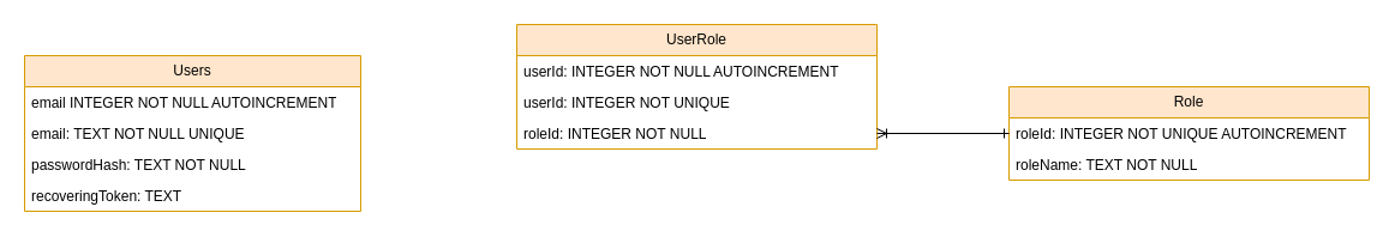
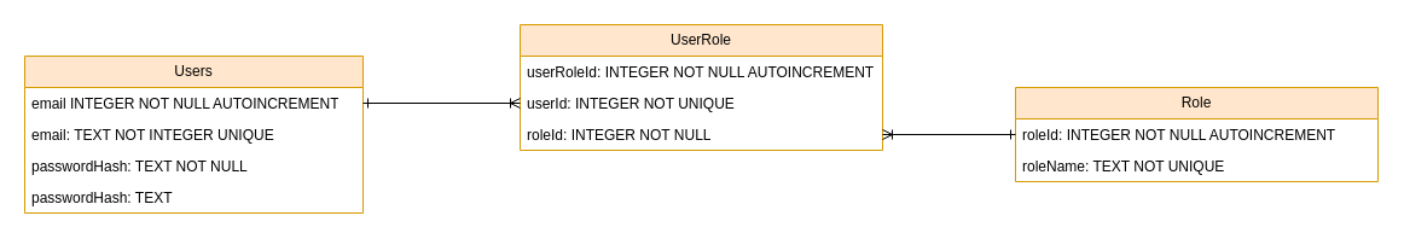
  <mxCell id="0" />
  <mxCell id="1" parent="0" />
  <mxCell id="2" value="Users" style="swimlane;fontStyle=0;childLayout=stackLayout;horizontal=1;startSize=26;fillColor=#ffe6cc;horizontalStack=0;resizeParent=1;resizeParentMax=0;resizeLast=0;collapsible=1;marginBottom=0;whiteSpace=wrap;html=1;strokeColor=#d79b00;" parent="1" vertex="1"><mxGeometry x="20" y="46" width="280" height="130" as="geometry" /></mxCell>
  <mxCell id="3" value="email INTEGER NOT NULL AUTOINCREMENT" style="text;strokeColor=none;fillColor=none;align=left;verticalAlign=top;spacingLeft=4;spacingRight=4;overflow=hidden;rotatable=0;points=[[0,0.5],[1,0.5]];portConstraint=eastwest;whiteSpace=wrap;html=1;" parent="2" vertex="1"><mxGeometry y="26" width="280" height="26" as="geometry" /></mxCell>
- <mxCell id="4" value="email: TEXT NOT NULL UNIQUE" style="text;strokeColor=none;fillColor=none;align=left;verticalAlign=top;spacingLeft=4;spacingRight=4;overflow=hidden;rotatable=0;points=[[0,0.5],[1,0.5]];portConstraint=eastwest;whiteSpace=wrap;html=1;" parent="2" vertex="1"><mxGeometry y="52" width="280" height="26" as="geometry" /></mxCell>
+ <mxCell id="4" value="email: TEXT NOT INTEGER UNIQUE" style="text;strokeColor=none;fillColor=none;align=left;verticalAlign=top;spacingLeft=4;spacingRight=4;overflow=hidden;rotatable=0;points=[[0,0.5],[1,0.5]];portConstraint=eastwest;whiteSpace=wrap;html=1;" parent="2" vertex="1"><mxGeometry y="52" width="280" height="26" as="geometry" /></mxCell>
  <mxCell id="5" value="passwordHash: TEXT NOT NULL" style="text;strokeColor=none;fillColor=none;align=left;verticalAlign=top;spacingLeft=4;spacingRight=4;overflow=hidden;rotatable=0;points=[[0,0.5],[1,0.5]];portConstraint=eastwest;whiteSpace=wrap;html=1;" parent="2" vertex="1"><mxGeometry y="78" width="280" height="26" as="geometry" /></mxCell>
- <mxCell id="6" value="recoveringToken: TEXT" style="text;strokeColor=none;fillColor=none;align=left;verticalAlign=top;spacingLeft=4;spacingRight=4;overflow=hidden;rotatable=0;points=[[0,0.5],[1,0.5]];portConstraint=eastwest;whiteSpace=wrap;html=1;" parent="2" vertex="1"><mxGeometry y="104" width="280" height="26" as="geometry" /></mxCell>
+ <mxCell id="6" value="passwordHash: TEXT" style="text;strokeColor=none;fillColor=none;align=left;verticalAlign=top;spacingLeft=4;spacingRight=4;overflow=hidden;rotatable=0;points=[[0,0.5],[1,0.5]];portConstraint=eastwest;whiteSpace=wrap;html=1;" parent="2" vertex="1"><mxGeometry y="104" width="280" height="26" as="geometry" /></mxCell>
  <mxCell id="7" value="UserRole" style="swimlane;fontStyle=0;childLayout=stackLayout;horizontal=1;startSize=26;fillColor=#ffe6cc;horizontalStack=0;resizeParent=1;resizeParentMax=0;resizeLast=0;collapsible=1;marginBottom=0;whiteSpace=wrap;html=1;strokeColor=#d79b00;" parent="1" vertex="1"><mxGeometry x="430" y="20" width="300" height="104" as="geometry" /></mxCell>
- <mxCell id="8" value="userId: INTEGER NOT NULL AUTOINCREMENT" style="text;strokeColor=none;fillColor=none;align=left;verticalAlign=top;spacingLeft=4;spacingRight=4;overflow=hidden;rotatable=0;points=[[0,0.5],[1,0.5]];portConstraint=eastwest;whiteSpace=wrap;html=1;" parent="7" vertex="1"><mxGeometry y="26" width="300" height="26" as="geometry" /></mxCell>
+ <mxCell id="8" value="userRoleId: INTEGER NOT NULL AUTOINCREMENT" style="text;strokeColor=none;fillColor=none;align=left;verticalAlign=top;spacingLeft=4;spacingRight=4;overflow=hidden;rotatable=0;points=[[0,0.5],[1,0.5]];portConstraint=eastwest;whiteSpace=wrap;html=1;" parent="7" vertex="1"><mxGeometry y="26" width="300" height="26" as="geometry" /></mxCell>
  <mxCell id="9" value="userId: INTEGER NOT UNIQUE" style="text;strokeColor=none;fillColor=none;align=left;verticalAlign=top;spacingLeft=4;spacingRight=4;overflow=hidden;rotatable=0;points=[[0,0.5],[1,0.5]];portConstraint=eastwest;whiteSpace=wrap;html=1;" parent="7" vertex="1"><mxGeometry y="52" width="300" height="26" as="geometry" /></mxCell>
  <mxCell id="10" value="roleId: INTEGER NOT NULL" style="text;strokeColor=none;fillColor=none;align=left;verticalAlign=top;spacingLeft=4;spacingRight=4;overflow=hidden;rotatable=0;points=[[0,0.5],[1,0.5]];portConstraint=eastwest;whiteSpace=wrap;html=1;" parent="7" vertex="1"><mxGeometry y="78" width="300" height="26" as="geometry" /></mxCell>
+ <mxCell id="11" value="" style="endArrow=ERoneToMany;html=1;rounded=0;exitX=1;exitY=0.5;exitDx=0;exitDy=0;startArrow=ERone;startFill=0;endFill=0;entryX=0;entryY=0.5;entryDx=0;entryDy=0;" parent="1" source="3" target="9" edge="1"><mxGeometry width="50" height="50" relative="1" as="geometry"><mxPoint x="280" y="90" as="sourcePoint" /><mxPoint x="420" y="70" as="targetPoint" /><Array as="points" /></mxGeometry></mxCell>
  <mxCell id="12" value="Role" style="swimlane;fontStyle=0;childLayout=stackLayout;horizontal=1;startSize=26;fillColor=#ffe6cc;horizontalStack=0;resizeParent=1;resizeParentMax=0;resizeLast=0;collapsible=1;marginBottom=0;whiteSpace=wrap;html=1;strokeColor=#d79b00;" vertex="1" parent="1"><mxGeometry x="840" y="72" width="300" height="78" as="geometry" /></mxCell>
- <mxCell id="13" value="roleId: INTEGER NOT UNIQUE AUTOINCREMENT" style="text;strokeColor=none;fillColor=none;align=left;verticalAlign=top;spacingLeft=4;spacingRight=4;overflow=hidden;rotatable=0;points=[[0,0.5],[1,0.5]];portConstraint=eastwest;whiteSpace=wrap;html=1;" vertex="1" parent="12"><mxGeometry y="26" width="300" height="26" as="geometry" /></mxCell>
- <mxCell id="14" value="roleName: TEXT NOT NULL" style="text;strokeColor=none;fillColor=none;align=left;verticalAlign=top;spacingLeft=4;spacingRight=4;overflow=hidden;rotatable=0;points=[[0,0.5],[1,0.5]];portConstraint=eastwest;whiteSpace=wrap;html=1;" vertex="1" parent="12"><mxGeometry y="52" width="300" height="26" as="geometry" /></mxCell>
+ <mxCell id="13" value="roleId: INTEGER NOT NULL AUTOINCREMENT" style="text;strokeColor=none;fillColor=none;align=left;verticalAlign=top;spacingLeft=4;spacingRight=4;overflow=hidden;rotatable=0;points=[[0,0.5],[1,0.5]];portConstraint=eastwest;whiteSpace=wrap;html=1;" vertex="1" parent="12"><mxGeometry y="26" width="300" height="26" as="geometry" /></mxCell>
+ <mxCell id="14" value="roleName: TEXT NOT UNIQUE" style="text;strokeColor=none;fillColor=none;align=left;verticalAlign=top;spacingLeft=4;spacingRight=4;overflow=hidden;rotatable=0;points=[[0,0.5],[1,0.5]];portConstraint=eastwest;whiteSpace=wrap;html=1;" vertex="1" parent="12"><mxGeometry y="52" width="300" height="26" as="geometry" /></mxCell>
  <mxCell id="15" value="" style="endArrow=ERoneToMany;html=1;rounded=0;exitX=0;exitY=0.5;exitDx=0;exitDy=0;startArrow=ERone;startFill=0;endFill=0;entryX=1;entryY=0.5;entryDx=0;entryDy=0;" edge="1" parent="1" source="13" target="10"><mxGeometry width="50" height="50" relative="1" as="geometry"><mxPoint x="310" y="69" as="sourcePoint" /><mxPoint x="440" y="69" as="targetPoint" /><Array as="points" /></mxGeometry></mxCell>
